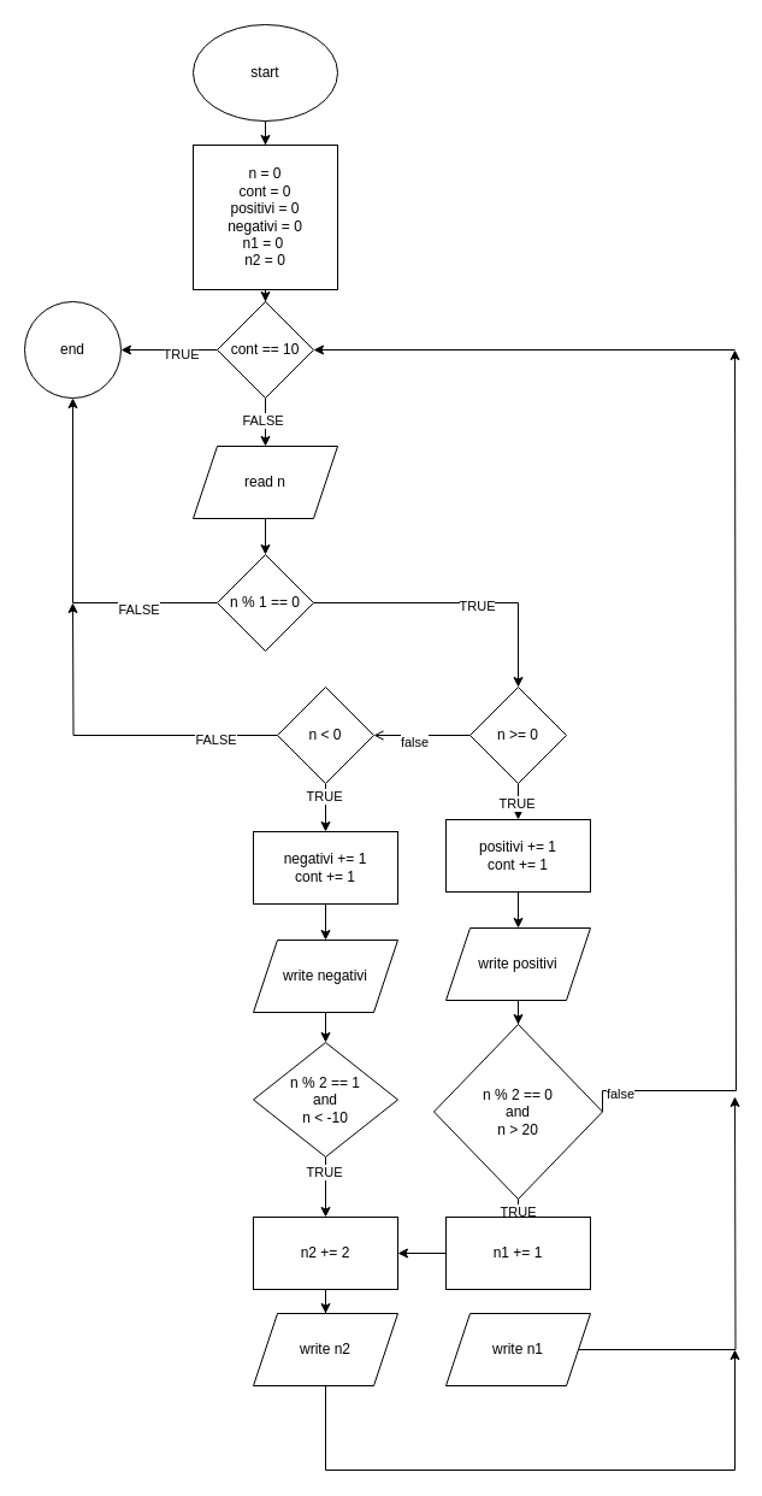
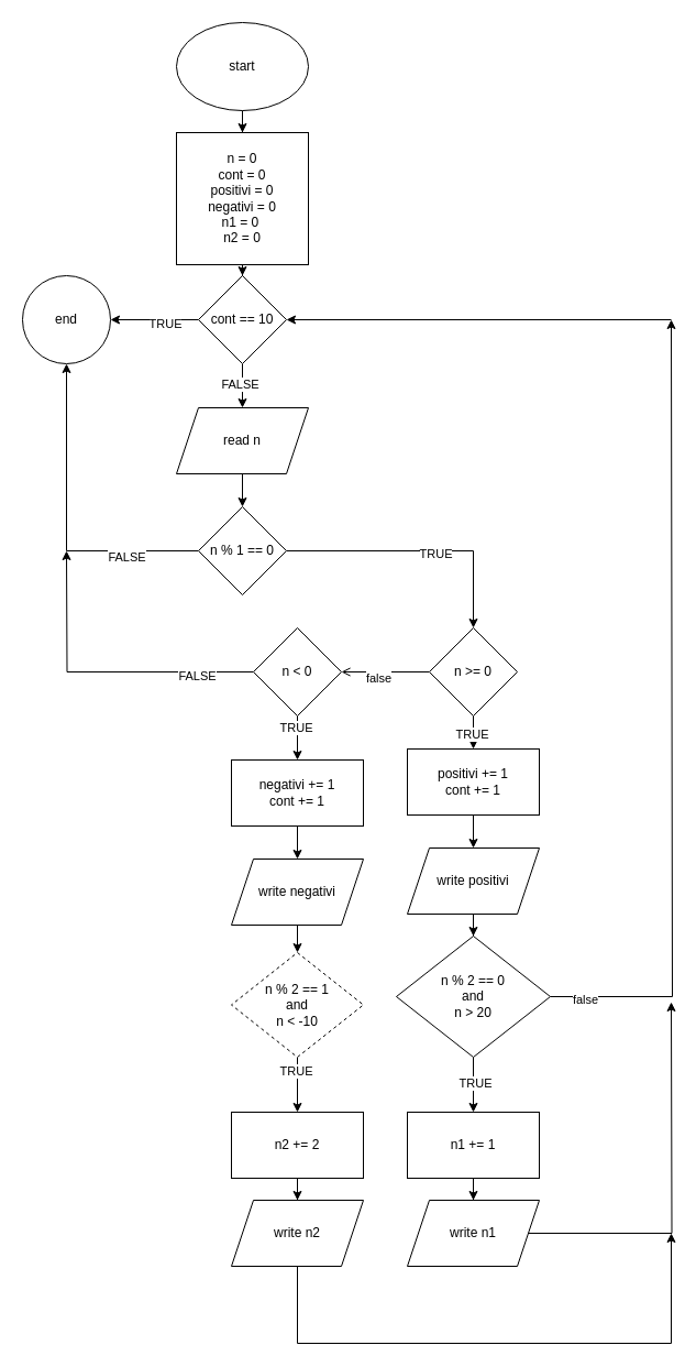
  <mxCell id="0" />
  <mxCell id="1" parent="0" />
  <mxCell id="2" value="" style="edgeStyle=orthogonalEdgeStyle;rounded=0;orthogonalLoop=1;jettySize=auto;html=1;" edge="1" parent="1" source="3" target="5"><mxGeometry relative="1" as="geometry" /></mxCell>
  <mxCell id="3" value="start" style="ellipse;whiteSpace=wrap;html=1;" vertex="1" parent="1"><mxGeometry x="160" y="20" width="120" height="80" as="geometry" /></mxCell>
  <mxCell id="4" value="" style="edgeStyle=orthogonalEdgeStyle;rounded=0;orthogonalLoop=1;jettySize=auto;html=1;" edge="1" parent="1" source="5" target="10"><mxGeometry relative="1" as="geometry" /></mxCell>
  <mxCell id="5" value="&lt;div&gt;n = 0&lt;/div&gt;&lt;div&gt;cont = 0&lt;/div&gt;&lt;div&gt;positivi = 0&lt;/div&gt;&lt;div&gt;negativi = 0&lt;/div&gt;&lt;div&gt;n1 = 0&amp;nbsp;&lt;/div&gt;&lt;div&gt;n2 = 0 &lt;br&gt;&lt;/div&gt;" style="whiteSpace=wrap;html=1;" vertex="1" parent="1"><mxGeometry x="160" y="120" width="120" height="120" as="geometry" /></mxCell>
  <mxCell id="6" value="" style="edgeStyle=orthogonalEdgeStyle;rounded=0;orthogonalLoop=1;jettySize=auto;html=1;" edge="1" parent="1" source="10" target="12"><mxGeometry relative="1" as="geometry" /></mxCell>
  <mxCell id="7" value="FALSE" style="edgeLabel;html=1;align=center;verticalAlign=middle;resizable=0;points=[];" vertex="1" connectable="0" parent="6"><mxGeometry x="-0.089" y="-3" relative="1" as="geometry"><mxPoint as="offset" /></mxGeometry></mxCell>
  <mxCell id="8" value="" style="edgeStyle=orthogonalEdgeStyle;rounded=0;orthogonalLoop=1;jettySize=auto;html=1;" edge="1" parent="1" source="10" target="27"><mxGeometry relative="1" as="geometry" /></mxCell>
  <mxCell id="9" value="TRUE" style="edgeLabel;html=1;align=center;verticalAlign=middle;resizable=0;points=[];" vertex="1" connectable="0" parent="8"><mxGeometry x="-0.225" y="3" relative="1" as="geometry"><mxPoint as="offset" /></mxGeometry></mxCell>
  <mxCell id="10" value="cont == 10" style="rhombus;whiteSpace=wrap;html=1;" vertex="1" parent="1"><mxGeometry x="180" y="250" width="80" height="80" as="geometry" /></mxCell>
  <mxCell id="11" value="" style="edgeStyle=orthogonalEdgeStyle;rounded=0;orthogonalLoop=1;jettySize=auto;html=1;" edge="1" parent="1" source="12" target="17"><mxGeometry relative="1" as="geometry" /></mxCell>
  <mxCell id="12" value="read n" style="shape=parallelogram;perimeter=parallelogramPerimeter;whiteSpace=wrap;html=1;fixedSize=1;" vertex="1" parent="1"><mxGeometry x="160" y="370" width="120" height="60" as="geometry" /></mxCell>
  <mxCell id="13" value="" style="edgeStyle=orthogonalEdgeStyle;rounded=0;orthogonalLoop=1;jettySize=auto;html=1;" edge="1" parent="1" source="17" target="22"><mxGeometry relative="1" as="geometry" /></mxCell>
  <mxCell id="14" value="TRUE" style="edgeLabel;html=1;align=center;verticalAlign=middle;resizable=0;points=[];" vertex="1" connectable="0" parent="13"><mxGeometry x="0.125" y="-2" relative="1" as="geometry"><mxPoint as="offset" /></mxGeometry></mxCell>
  <mxCell id="15" style="edgeStyle=orthogonalEdgeStyle;rounded=0;orthogonalLoop=1;jettySize=auto;html=1;entryX=0.5;entryY=1;entryDx=0;entryDy=0;" edge="1" parent="1" source="17" target="27"><mxGeometry relative="1" as="geometry"><mxPoint x="70" y="400" as="targetPoint" /></mxGeometry></mxCell>
  <mxCell id="16" value="FALSE" style="edgeLabel;html=1;align=center;verticalAlign=middle;resizable=0;points=[];" vertex="1" connectable="0" parent="15"><mxGeometry x="-0.545" y="5" relative="1" as="geometry"><mxPoint as="offset" /></mxGeometry></mxCell>
  <mxCell id="17" value="n % 1 == 0" style="rhombus;whiteSpace=wrap;html=1;" vertex="1" parent="1"><mxGeometry x="180" y="460" width="80" height="80" as="geometry" /></mxCell>
  <mxCell id="18" value="" style="edgeStyle=orthogonalEdgeStyle;rounded=0;orthogonalLoop=1;jettySize=auto;html=1;" edge="1" parent="1" source="22" target="24"><mxGeometry relative="1" as="geometry" /></mxCell>
  <mxCell id="19" value="TRUE" style="edgeLabel;html=1;align=center;verticalAlign=middle;resizable=0;points=[];" vertex="1" connectable="0" parent="18"><mxGeometry x="0.44" y="-2" relative="1" as="geometry"><mxPoint as="offset" /></mxGeometry></mxCell>
  <mxCell id="20" value="" style="edgeStyle=orthogonalEdgeStyle;rounded=0;orthogonalLoop=1;jettySize=auto;html=1;endArrow=open;" edge="1" parent="1" source="22" target="46"><mxGeometry relative="1" as="geometry" /></mxCell>
  <mxCell id="21" value="false" style="edgeLabel;html=1;align=center;verticalAlign=middle;resizable=0;points=[];" vertex="1" connectable="0" parent="20"><mxGeometry x="0.175" y="5" relative="1" as="geometry"><mxPoint as="offset" /></mxGeometry></mxCell>
  <mxCell id="22" value="n &amp;gt;= 0" style="rhombus;whiteSpace=wrap;html=1;" vertex="1" parent="1"><mxGeometry x="390" y="570" width="80" height="80" as="geometry" /></mxCell>
  <mxCell id="23" value="" style="edgeStyle=orthogonalEdgeStyle;rounded=0;orthogonalLoop=1;jettySize=auto;html=1;" edge="1" parent="1" source="24" target="26"><mxGeometry relative="1" as="geometry" /></mxCell>
  <mxCell id="24" value="&lt;div&gt;positivi += 1&lt;/div&gt;&lt;div&gt;cont += 1&lt;br&gt;&lt;/div&gt;" style="whiteSpace=wrap;html=1;" vertex="1" parent="1"><mxGeometry x="370" y="680" width="120" height="60" as="geometry" /></mxCell>
  <mxCell id="25" value="" style="edgeStyle=orthogonalEdgeStyle;rounded=0;orthogonalLoop=1;jettySize=auto;html=1;" edge="1" parent="1" source="26" target="36"><mxGeometry relative="1" as="geometry" /></mxCell>
  <mxCell id="26" value="write positivi" style="shape=parallelogram;perimeter=parallelogramPerimeter;whiteSpace=wrap;html=1;fixedSize=1;" vertex="1" parent="1"><mxGeometry x="370" y="770" width="120" height="60" as="geometry" /></mxCell>
  <mxCell id="27" value="end" style="ellipse;whiteSpace=wrap;html=1;" vertex="1" parent="1"><mxGeometry x="20" y="250" width="80" height="80" as="geometry" /></mxCell>
  <mxCell id="28" value="" style="edgeStyle=orthogonalEdgeStyle;rounded=0;orthogonalLoop=1;jettySize=auto;html=1;" edge="1" parent="1" source="29" target="31"><mxGeometry relative="1" as="geometry" /></mxCell>
  <mxCell id="29" value="&lt;div&gt;negativi += 1&lt;/div&gt;&lt;div&gt;cont += 1&lt;br&gt;&lt;/div&gt;" style="whiteSpace=wrap;html=1;" vertex="1" parent="1"><mxGeometry x="210" y="690" width="120" height="60" as="geometry" /></mxCell>
  <mxCell id="30" value="" style="edgeStyle=orthogonalEdgeStyle;rounded=0;orthogonalLoop=1;jettySize=auto;html=1;" edge="1" parent="1" source="31" target="49"><mxGeometry relative="1" as="geometry" /></mxCell>
  <mxCell id="31" value="write negativi" style="shape=parallelogram;perimeter=parallelogramPerimeter;whiteSpace=wrap;html=1;fixedSize=1;" vertex="1" parent="1"><mxGeometry x="210" y="780" width="120" height="60" as="geometry" /></mxCell>
  <mxCell id="32" value="" style="edgeStyle=orthogonalEdgeStyle;rounded=0;orthogonalLoop=1;jettySize=auto;html=1;" edge="1" parent="1" source="36" target="38"><mxGeometry relative="1" as="geometry" /></mxCell>
  <mxCell id="33" value="TRUE" style="edgeLabel;html=1;align=center;verticalAlign=middle;resizable=0;points=[];" vertex="1" connectable="0" parent="32"><mxGeometry x="-0.08" y="1" relative="1" as="geometry"><mxPoint as="offset" /></mxGeometry></mxCell>
  <mxCell id="34" style="edgeStyle=orthogonalEdgeStyle;rounded=0;orthogonalLoop=1;jettySize=auto;html=1;exitX=1;exitY=0.5;exitDx=0;exitDy=0;" edge="1" parent="1" source="36"><mxGeometry relative="1" as="geometry"><mxPoint x="610" y="290" as="targetPoint" /><mxPoint x="520" y="905" as="sourcePoint" /><Array as="points"><mxPoint x="611" y="905" /></Array></mxGeometry></mxCell>
  <mxCell id="35" value="false" style="edgeLabel;html=1;align=center;verticalAlign=middle;resizable=0;points=[];" vertex="1" connectable="0" parent="34"><mxGeometry x="-0.915" y="-2" relative="1" as="geometry"><mxPoint as="offset" /></mxGeometry></mxCell>
- <mxCell id="36" value="&lt;div&gt;n % 2 == 0 &lt;br&gt;&lt;/div&gt;&lt;div&gt;and &lt;br&gt;&lt;/div&gt;&lt;div&gt;n &amp;gt; 20&lt;br&gt;&lt;/div&gt;" style="rhombus;whiteSpace=wrap;html=1;" vertex="1" parent="1"><mxGeometry x="360" y="850" width="140" height="145" as="geometry" /></mxCell>
- <mxCell id="37" value="" style="edgeStyle=orthogonalEdgeStyle;rounded=0;orthogonalLoop=1;jettySize=auto;html=1;" edge="1" parent="1" source="38" target="51"><mxGeometry relative="1" as="geometry" /></mxCell>
+ <mxCell id="36" value="&lt;div&gt;n % 2 == 0 &lt;br&gt;&lt;/div&gt;&lt;div&gt;and &lt;br&gt;&lt;/div&gt;&lt;div&gt;n &amp;gt; 20&lt;br&gt;&lt;/div&gt;" style="rhombus;whiteSpace=wrap;html=1;" vertex="1" parent="1"><mxGeometry x="360" y="850" width="140" height="110" as="geometry" /></mxCell>
+ <mxCell id="37" value="" style="edgeStyle=orthogonalEdgeStyle;rounded=0;orthogonalLoop=1;jettySize=auto;html=1;" edge="1" parent="1" source="38" target="40"><mxGeometry relative="1" as="geometry" /></mxCell>
  <mxCell id="38" value="n1 += 1" style="whiteSpace=wrap;html=1;" vertex="1" parent="1"><mxGeometry x="370" y="1010" width="120" height="60" as="geometry" /></mxCell>
  <mxCell id="39" style="edgeStyle=orthogonalEdgeStyle;rounded=0;orthogonalLoop=1;jettySize=auto;html=1;" edge="1" parent="1" source="40"><mxGeometry relative="1" as="geometry"><mxPoint x="610" y="910" as="targetPoint" /></mxGeometry></mxCell>
  <mxCell id="40" value="write n1" style="shape=parallelogram;perimeter=parallelogramPerimeter;whiteSpace=wrap;html=1;fixedSize=1;" vertex="1" parent="1"><mxGeometry x="370" y="1090" width="120" height="60" as="geometry" /></mxCell>
  <mxCell id="41" value="" style="endArrow=classic;html=1;rounded=0;entryX=1;entryY=0.5;entryDx=0;entryDy=0;" edge="1" parent="1" target="10"><mxGeometry width="50" height="50" relative="1" as="geometry"><mxPoint x="610" y="290" as="sourcePoint" /><mxPoint x="580" y="240" as="targetPoint" /></mxGeometry></mxCell>
  <mxCell id="42" value="" style="edgeStyle=orthogonalEdgeStyle;rounded=0;orthogonalLoop=1;jettySize=auto;html=1;" edge="1" parent="1" source="46" target="29"><mxGeometry relative="1" as="geometry" /></mxCell>
  <mxCell id="43" value="TRUE" style="edgeLabel;html=1;align=center;verticalAlign=middle;resizable=0;points=[];" vertex="1" connectable="0" parent="42"><mxGeometry x="-0.5" y="-2" relative="1" as="geometry"><mxPoint as="offset" /></mxGeometry></mxCell>
  <mxCell id="44" style="edgeStyle=orthogonalEdgeStyle;rounded=0;orthogonalLoop=1;jettySize=auto;html=1;" edge="1" parent="1" source="46"><mxGeometry relative="1" as="geometry"><mxPoint x="60" y="500" as="targetPoint" /></mxGeometry></mxCell>
  <mxCell id="45" value="FALSE" style="edgeLabel;html=1;align=center;verticalAlign=middle;resizable=0;points=[];" vertex="1" connectable="0" parent="44"><mxGeometry x="-0.628" y="3" relative="1" as="geometry"><mxPoint as="offset" /></mxGeometry></mxCell>
  <mxCell id="46" value="n &amp;lt; 0 " style="rhombus;whiteSpace=wrap;html=1;" vertex="1" parent="1"><mxGeometry x="230" y="570" width="80" height="80" as="geometry" /></mxCell>
  <mxCell id="47" value="" style="edgeStyle=orthogonalEdgeStyle;rounded=0;orthogonalLoop=1;jettySize=auto;html=1;" edge="1" parent="1" source="49" target="51"><mxGeometry relative="1" as="geometry" /></mxCell>
  <mxCell id="48" value="TRUE" style="edgeLabel;html=1;align=center;verticalAlign=middle;resizable=0;points=[];" vertex="1" connectable="0" parent="47"><mxGeometry x="-0.52" y="-2" relative="1" as="geometry"><mxPoint as="offset" /></mxGeometry></mxCell>
- <mxCell id="49" value="&lt;div&gt;n % 2 == 1&lt;/div&gt;&lt;div&gt;and &lt;br&gt;&lt;/div&gt;&lt;div&gt;n &amp;lt; -10&lt;br&gt;&lt;/div&gt;" style="rhombus;whiteSpace=wrap;html=1;" vertex="1" parent="1"><mxGeometry x="210" y="865" width="120" height="95" as="geometry" /></mxCell>
+ <mxCell id="49" value="&lt;div&gt;n % 2 == 1&lt;/div&gt;&lt;div&gt;and &lt;br&gt;&lt;/div&gt;&lt;div&gt;n &amp;lt; -10&lt;br&gt;&lt;/div&gt;" style="rhombus;whiteSpace=wrap;html=1;dashed=1;" vertex="1" parent="1"><mxGeometry x="210" y="865" width="120" height="95" as="geometry" /></mxCell>
  <mxCell id="50" value="" style="edgeStyle=orthogonalEdgeStyle;rounded=0;orthogonalLoop=1;jettySize=auto;html=1;" edge="1" parent="1" source="51" target="53"><mxGeometry relative="1" as="geometry" /></mxCell>
  <mxCell id="51" value="n2 += 2" style="whiteSpace=wrap;html=1;" vertex="1" parent="1"><mxGeometry x="210" y="1010" width="120" height="60" as="geometry" /></mxCell>
  <mxCell id="52" style="edgeStyle=orthogonalEdgeStyle;rounded=0;orthogonalLoop=1;jettySize=auto;html=1;" edge="1" parent="1" source="53"><mxGeometry relative="1" as="geometry"><mxPoint x="610" y="1120" as="targetPoint" /><Array as="points"><mxPoint x="270" y="1220" /><mxPoint x="610" y="1220" /></Array></mxGeometry></mxCell>
  <mxCell id="53" value="write n2" style="shape=parallelogram;perimeter=parallelogramPerimeter;whiteSpace=wrap;html=1;fixedSize=1;" vertex="1" parent="1"><mxGeometry x="210" y="1090" width="120" height="60" as="geometry" /></mxCell>
